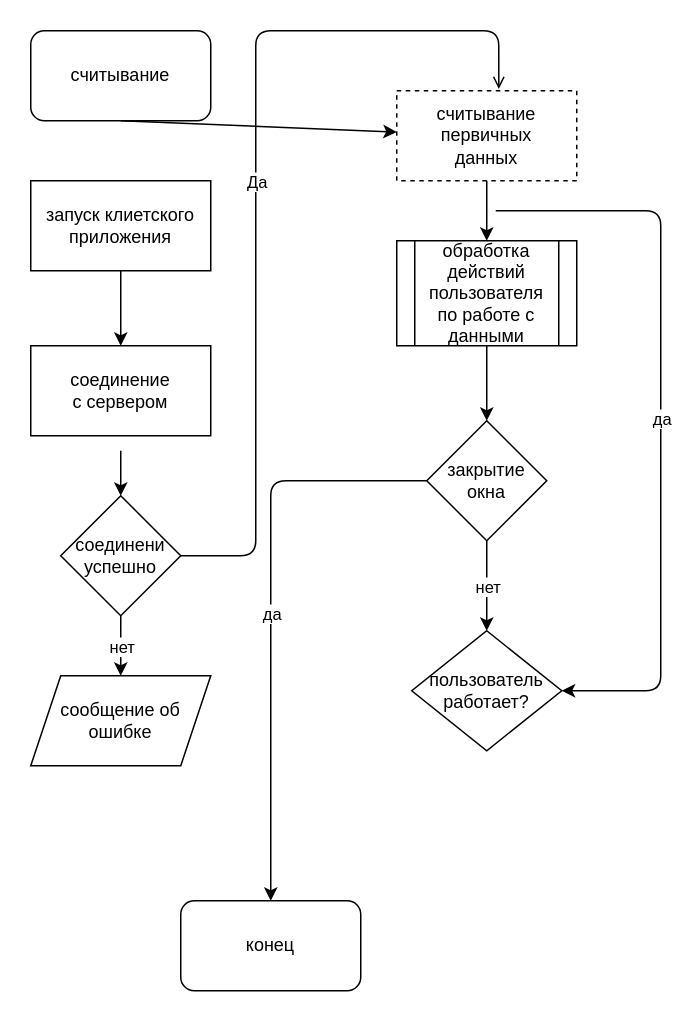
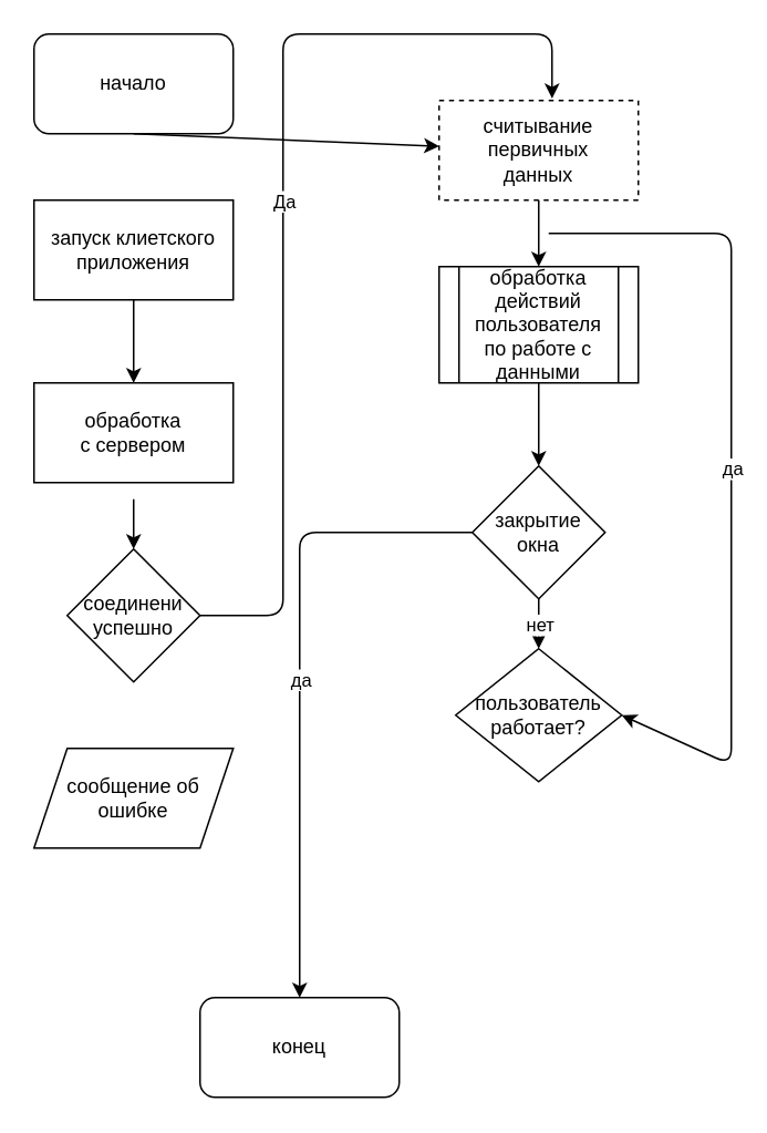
  <mxCell id="0" />
  <mxCell id="1" parent="0" />
- <mxCell id="2" value="считывание" style="rounded=1;whiteSpace=wrap;html=1;" vertex="1" parent="1"><mxGeometry x="20" y="20" width="120" height="60" as="geometry" /></mxCell>
+ <mxCell id="2" value="начало" style="rounded=1;whiteSpace=wrap;html=1;" vertex="1" parent="1"><mxGeometry x="20" y="20" width="120" height="60" as="geometry" /></mxCell>
  <mxCell id="3" value="запуск клиетского приложения" style="rounded=0;whiteSpace=wrap;html=1;" vertex="1" parent="1"><mxGeometry x="20" y="120" width="120" height="60" as="geometry" /></mxCell>
- <mxCell id="4" value="соединение&lt;br&gt;с сервером" style="rounded=0;whiteSpace=wrap;html=1;" vertex="1" parent="1"><mxGeometry x="20" y="230" width="120" height="60" as="geometry" /></mxCell>
+ <mxCell id="4" value="обработка&lt;br&gt;с сервером" style="rounded=0;whiteSpace=wrap;html=1;" vertex="1" parent="1"><mxGeometry x="20" y="230" width="120" height="60" as="geometry" /></mxCell>
  <mxCell id="5" value="сообщение об&lt;br&gt;ошибке" style="shape=parallelogram;perimeter=parallelogramPerimeter;whiteSpace=wrap;html=1;fixedSize=1;" vertex="1" parent="1"><mxGeometry x="20" y="450" width="120" height="60" as="geometry" /></mxCell>
  <mxCell id="6" value="соединени&lt;br&gt;успешно" style="rhombus;whiteSpace=wrap;html=1;" vertex="1" parent="1"><mxGeometry x="40" y="330" width="80" height="80" as="geometry" /></mxCell>
- <mxCell id="7" value="" style="endArrow=classic;html=1;exitX=0.5;exitY=1;exitDx=0;exitDy=0;entryX=0.5;entryY=0;entryDx=0;entryDy=0;" edge="1" parent="1" source="6" target="5"><mxGeometry relative="1" as="geometry"><mxPoint x="300" y="330" as="sourcePoint" /><mxPoint x="400" y="330" as="targetPoint" /></mxGeometry></mxCell>
- <mxCell id="8" value="нет" style="edgeLabel;resizable=0;html=1;align=center;verticalAlign=middle;" connectable="0" vertex="1" parent="7"><mxGeometry relative="1" as="geometry" /></mxCell>
- <mxCell id="9" value="" style="endArrow=open;html=1;exitX=1;exitY=0.5;exitDx=0;exitDy=0;entryX=0.567;entryY=-0.02;entryDx=0;entryDy=0;entryPerimeter=0;" edge="1" parent="1" source="6" target="14"><mxGeometry relative="1" as="geometry"><mxPoint x="300" y="330" as="sourcePoint" /><mxPoint x="290" y="60" as="targetPoint" /><Array as="points"><mxPoint x="170" y="370" /><mxPoint x="170" y="20" /><mxPoint x="332" y="20" /></Array></mxGeometry></mxCell>
+ <mxCell id="9" value="" style="endArrow=classic;html=1;exitX=1;exitY=0.5;exitDx=0;exitDy=0;entryX=0.567;entryY=-0.02;entryDx=0;entryDy=0;entryPerimeter=0;" edge="1" parent="1" source="6" target="14"><mxGeometry relative="1" as="geometry"><mxPoint x="300" y="330" as="sourcePoint" /><mxPoint x="290" y="60" as="targetPoint" /><Array as="points"><mxPoint x="170" y="370" /><mxPoint x="170" y="20" /><mxPoint x="332" y="20" /></Array></mxGeometry></mxCell>
  <mxCell id="10" value="Да" style="edgeLabel;resizable=0;html=1;align=center;verticalAlign=middle;" connectable="0" vertex="1" parent="9"><mxGeometry relative="1" as="geometry" /></mxCell>
  <mxCell id="11" value="" style="endArrow=classic;html=1;exitX=0.5;exitY=1;exitDx=0;exitDy=0;" edge="1" parent="1" source="2" target="14"><mxGeometry width="50" height="50" relative="1" as="geometry"><mxPoint x="320" y="160" as="sourcePoint" /><mxPoint x="370" y="110" as="targetPoint" /></mxGeometry></mxCell>
  <mxCell id="12" value="" style="endArrow=classic;html=1;exitX=0.5;exitY=1;exitDx=0;exitDy=0;" edge="1" parent="1" source="3"><mxGeometry width="50" height="50" relative="1" as="geometry"><mxPoint x="80" y="210" as="sourcePoint" /><mxPoint x="80" y="230" as="targetPoint" /></mxGeometry></mxCell>
  <mxCell id="13" value="" style="endArrow=classic;html=1;entryX=0.5;entryY=0;entryDx=0;entryDy=0;" edge="1" parent="1" target="6"><mxGeometry width="50" height="50" relative="1" as="geometry"><mxPoint x="80" y="300" as="sourcePoint" /><mxPoint x="370" y="310" as="targetPoint" /></mxGeometry></mxCell>
  <mxCell id="14" value="считывание первичных&lt;br&gt;данных" style="rounded=0;whiteSpace=wrap;html=1;dashed=1;" vertex="1" parent="1"><mxGeometry x="264" y="60" width="120" height="60" as="geometry" /></mxCell>
  <mxCell id="15" value="обработка действий пользователя&lt;br&gt;по работе с данными" style="shape=process;whiteSpace=wrap;html=1;backgroundOutline=1;" vertex="1" parent="1"><mxGeometry x="264" y="160" width="120" height="70" as="geometry" /></mxCell>
  <mxCell id="16" value="" style="endArrow=classic;html=1;exitX=0.5;exitY=1;exitDx=0;exitDy=0;entryX=0.5;entryY=0;entryDx=0;entryDy=0;" edge="1" parent="1" source="14" target="15"><mxGeometry width="50" height="50" relative="1" as="geometry"><mxPoint x="320" y="210" as="sourcePoint" /><mxPoint x="370" y="160" as="targetPoint" /></mxGeometry></mxCell>
  <mxCell id="17" value="закрытие окна" style="rhombus;whiteSpace=wrap;html=1;" vertex="1" parent="1"><mxGeometry x="284" y="280" width="80" height="80" as="geometry" /></mxCell>
  <mxCell id="18" value="" style="endArrow=classic;html=1;exitX=0.5;exitY=1;exitDx=0;exitDy=0;entryX=0.5;entryY=0;entryDx=0;entryDy=0;" edge="1" parent="1" source="15" target="17"><mxGeometry width="50" height="50" relative="1" as="geometry"><mxPoint x="320" y="210" as="sourcePoint" /><mxPoint x="370" y="160" as="targetPoint" /></mxGeometry></mxCell>
  <mxCell id="19" value="" style="endArrow=classic;html=1;exitX=0.5;exitY=1;exitDx=0;exitDy=0;entryX=0.5;entryY=0;entryDx=0;entryDy=0;" edge="1" parent="1" source="17" target="21"><mxGeometry relative="1" as="geometry"><mxPoint x="300" y="180" as="sourcePoint" /><mxPoint x="290" y="410" as="targetPoint" /></mxGeometry></mxCell>
  <mxCell id="20" value="нет" style="edgeLabel;resizable=0;html=1;align=center;verticalAlign=middle;" connectable="0" vertex="1" parent="19"><mxGeometry relative="1" as="geometry" /></mxCell>
- <mxCell id="21" value="пользователь работает?" style="rhombus;whiteSpace=wrap;html=1;" vertex="1" parent="1"><mxGeometry x="274" y="420" width="100" height="80" as="geometry" /></mxCell>
+ <mxCell id="21" value="пользователь работает?" style="rhombus;whiteSpace=wrap;html=1;" vertex="1" parent="1"><mxGeometry x="274" y="390" width="100" height="80" as="geometry" /></mxCell>
  <mxCell id="22" value="конец" style="rounded=1;whiteSpace=wrap;html=1;" vertex="1" parent="1"><mxGeometry x="120" y="600" width="120" height="60" as="geometry" /></mxCell>
  <mxCell id="23" value="" style="endArrow=classic;html=1;entryX=0.5;entryY=0;entryDx=0;entryDy=0;exitX=0;exitY=0.5;exitDx=0;exitDy=0;" edge="1" parent="1" source="17" target="22"><mxGeometry relative="1" as="geometry"><mxPoint x="190" y="280" as="sourcePoint" /><mxPoint x="400" y="370" as="targetPoint" /><Array as="points"><mxPoint x="180" y="320" /></Array></mxGeometry></mxCell>
  <mxCell id="24" value="да" style="edgeLabel;resizable=0;html=1;align=center;verticalAlign=middle;" connectable="0" vertex="1" parent="23"><mxGeometry relative="1" as="geometry" /></mxCell>
  <mxCell id="25" value="" style="endArrow=classic;html=1;entryX=1;entryY=0.5;entryDx=0;entryDy=0;" edge="1" parent="1" target="21"><mxGeometry relative="1" as="geometry"><mxPoint x="330" y="140" as="sourcePoint" /><mxPoint x="460" y="500" as="targetPoint" /><Array as="points"><mxPoint x="440" y="140" /><mxPoint x="440" y="460" /></Array></mxGeometry></mxCell>
  <mxCell id="26" value="да" style="edgeLabel;resizable=0;html=1;align=center;verticalAlign=middle;" connectable="0" vertex="1" parent="25"><mxGeometry relative="1" as="geometry" /></mxCell>
